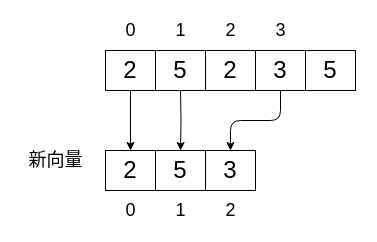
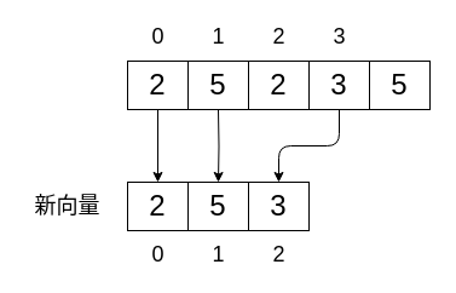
  <mxCell id="0" />
  <mxCell id="1" parent="0" />
  <mxCell id="2" style="edgeStyle=orthogonalEdgeStyle;rounded=0;orthogonalLoop=1;jettySize=auto;html=1;exitX=0.5;exitY=1;exitDx=0;exitDy=0;entryX=0.5;entryY=0;entryDx=0;entryDy=0;" edge="1" parent="1" source="3" target="8"><mxGeometry relative="1" as="geometry" /></mxCell>
  <mxCell id="3" value="&lt;font style=&quot;font-size: 24px&quot;&gt;2&lt;/font&gt;" style="rounded=0;whiteSpace=wrap;html=1;" vertex="1" parent="1"><mxGeometry x="105" y="50" width="50" height="40" as="geometry" /></mxCell>
  <mxCell id="4" style="edgeStyle=orthogonalEdgeStyle;rounded=0;orthogonalLoop=1;jettySize=auto;html=1;entryX=0.5;entryY=0;entryDx=0;entryDy=0;exitX=0.5;exitY=1;exitDx=0;exitDy=0;" edge="1" parent="1" target="7"><mxGeometry relative="1" as="geometry"><mxPoint x="180" y="90" as="sourcePoint" /></mxGeometry></mxCell>
  <mxCell id="5" value="&lt;font style=&quot;font-size: 24px&quot;&gt;3&lt;/font&gt;" style="rounded=0;whiteSpace=wrap;html=1;" vertex="1" parent="1"><mxGeometry x="255" y="50" width="50" height="40" as="geometry" /></mxCell>
  <mxCell id="6" value="&lt;font style=&quot;font-size: 24px&quot;&gt;2&lt;/font&gt;" style="rounded=0;whiteSpace=wrap;html=1;" vertex="1" parent="1"><mxGeometry x="205" y="50" width="50" height="40" as="geometry" /></mxCell>
  <mxCell id="7" value="&lt;span style=&quot;font-size: 24px&quot;&gt;5&lt;/span&gt;" style="rounded=0;whiteSpace=wrap;html=1;" vertex="1" parent="1"><mxGeometry x="155" y="150" width="50" height="40" as="geometry" /></mxCell>
  <mxCell id="8" value="2" style="rounded=0;whiteSpace=wrap;html=1;fontSize=24;" vertex="1" parent="1"><mxGeometry x="105" y="150" width="50" height="40" as="geometry" /></mxCell>
  <mxCell id="9" value="&lt;font style=&quot;font-size: 24px&quot;&gt;5&lt;/font&gt;" style="rounded=0;whiteSpace=wrap;html=1;" vertex="1" parent="1"><mxGeometry x="305" y="50" width="50" height="40" as="geometry" /></mxCell>
  <mxCell id="10" value="&lt;font style=&quot;font-size: 18px&quot;&gt;0&lt;/font&gt;" style="text;html=1;align=center;verticalAlign=middle;resizable=0;points=[];autosize=1;" vertex="1" parent="1"><mxGeometry x="115" y="20" width="30" height="20" as="geometry" /></mxCell>
  <mxCell id="11" value="&lt;font style=&quot;font-size: 18px&quot;&gt;1&lt;/font&gt;" style="text;html=1;align=center;verticalAlign=middle;resizable=0;points=[];autosize=1;" vertex="1" parent="1"><mxGeometry x="165" y="20" width="30" height="20" as="geometry" /></mxCell>
  <mxCell id="12" value="&lt;font style=&quot;font-size: 18px&quot;&gt;2&lt;/font&gt;" style="text;html=1;align=center;verticalAlign=middle;resizable=0;points=[];autosize=1;" vertex="1" parent="1"><mxGeometry x="215" y="20" width="30" height="20" as="geometry" /></mxCell>
  <mxCell id="13" value="&lt;font style=&quot;font-size: 18px&quot;&gt;3&lt;/font&gt;" style="text;html=1;align=center;verticalAlign=middle;resizable=0;points=[];autosize=1;" vertex="1" parent="1"><mxGeometry x="265" y="20" width="30" height="20" as="geometry" /></mxCell>
  <mxCell id="14" value="&lt;span style=&quot;font-size: 24px&quot;&gt;3&lt;/span&gt;" style="rounded=0;whiteSpace=wrap;html=1;" vertex="1" parent="1"><mxGeometry x="205" y="150" width="50" height="40" as="geometry" /></mxCell>
- <mxCell id="15" value="&lt;font style=&quot;font-size: 18px&quot;&gt;新向量&lt;/font&gt;" style="text;html=1;align=center;verticalAlign=middle;resizable=0;points=[];autosize=1;" vertex="1" parent="1"><mxGeometry x="20" y="150" width="70" height="20" as="geometry" /></mxCell>
+ <mxCell id="15" value="&lt;font style=&quot;font-size: 18px&quot;&gt;新向量&lt;/font&gt;" style="text;html=1;align=center;verticalAlign=middle;resizable=0;points=[];autosize=1;" vertex="1" parent="1"><mxGeometry x="20" y="160" width="70" height="20" as="geometry" /></mxCell>
  <mxCell id="16" value="" style="edgeStyle=segmentEdgeStyle;endArrow=classic;html=1;exitX=0.5;exitY=1;exitDx=0;exitDy=0;entryX=0.5;entryY=0;entryDx=0;entryDy=0;" edge="1" parent="1" source="5" target="14"><mxGeometry width="50" height="50" relative="1" as="geometry"><mxPoint x="505" y="250" as="sourcePoint" /><mxPoint x="555" y="200" as="targetPoint" /><Array as="points"><mxPoint x="280" y="120" /><mxPoint x="230" y="120" /></Array></mxGeometry></mxCell>
  <mxCell id="17" value="&lt;font style=&quot;font-size: 24px&quot;&gt;5&lt;/font&gt;" style="rounded=0;whiteSpace=wrap;html=1;" vertex="1" parent="1"><mxGeometry x="155" y="50" width="50" height="40" as="geometry" /></mxCell>
  <mxCell id="18" value="&lt;font style=&quot;font-size: 18px&quot;&gt;0&lt;/font&gt;" style="text;html=1;align=center;verticalAlign=middle;resizable=0;points=[];autosize=1;" vertex="1" parent="1"><mxGeometry x="115" y="200" width="30" height="20" as="geometry" /></mxCell>
  <mxCell id="19" value="&lt;font style=&quot;font-size: 18px&quot;&gt;1&lt;/font&gt;" style="text;html=1;align=center;verticalAlign=middle;resizable=0;points=[];autosize=1;" vertex="1" parent="1"><mxGeometry x="165" y="200" width="30" height="20" as="geometry" /></mxCell>
  <mxCell id="20" value="&lt;font style=&quot;font-size: 18px&quot;&gt;2&lt;/font&gt;" style="text;html=1;align=center;verticalAlign=middle;resizable=0;points=[];autosize=1;" vertex="1" parent="1"><mxGeometry x="215" y="200" width="30" height="20" as="geometry" /></mxCell>
